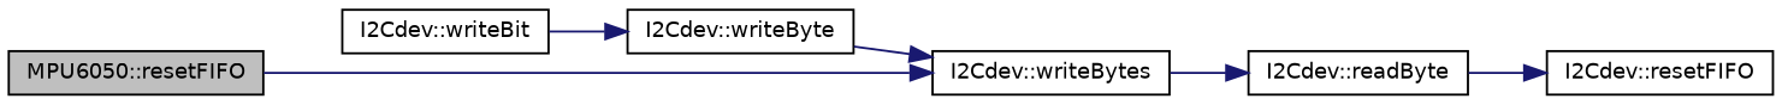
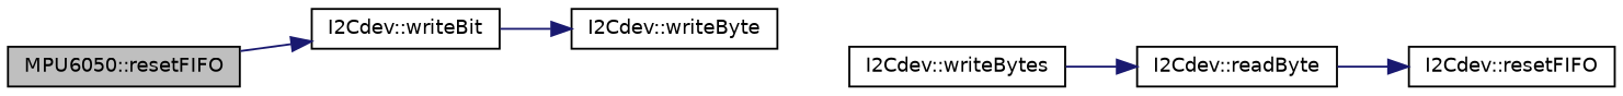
  digraph {
    rankdir=LR
    node [color=black fillcolor=white fontname=Helvetica fontsize=10 shape=record style=filled]
    edge [color=midnightblue fontname=Helvetica fontsize=10 labelfontname=Helvetica labelfontsize=10 style=solid]
    n1 [fillcolor=grey75 fontcolor=black height=0.2 label="MPU6050::resetFIFO" width=0.4]
    n2 [height=0.2 label="I2Cdev::writeBit" width=0.4]
    n3 [height=0.2 label="I2Cdev::writeByte" width=0.4]
    n4 [height=0.2 label="I2Cdev::readByte" width=0.4]
    n5 [height=0.2 label="I2Cdev::resetFIFO" width=0.4]
    n6 [height=0.2 label="I2Cdev::writeBytes" width=0.4]
-   n1 -> n6
+   n1 -> n2
    n2 -> n3
-   n3 -> n6
    n4 -> n5
    n6 -> n4
  }
